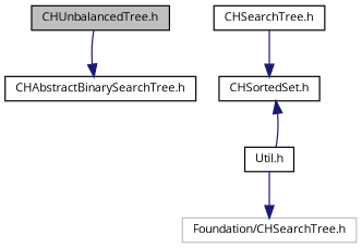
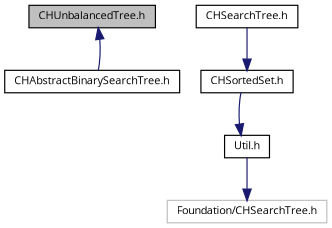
  digraph {
    fontname="Open Sans"
    node [color=black fontname="Open Sans" fontsize=9 shape=record]
    edge [color=midnightblue fontname="Open Sans" fontsize=9 labelfontname=LucidaGrande labelfontsize=9 style=solid]
    n1 [fillcolor=grey75 fontcolor=black height=0.2 label="CHUnbalancedTree.h" style=filled width=0.4]
    n2 [height=0.2 label="CHAbstractBinarySearchTree.h" width=0.4]
    n3 [height=0.2 label="CHSearchTree.h" width=0.4]
    n4 [height=0.2 label="CHSortedSet.h" width=0.4]
    n5 [height=0.2 label="Util.h" width=0.4]
    n6 [color=grey75 height=0.2 label="Foundation/CHSearchTree.h" width=0.4]
-   n1 -> n2
+   n2 -> n1
    n3 -> n4
-   n5 -> n4
+   n4 -> n5
    n5 -> n6
  }
